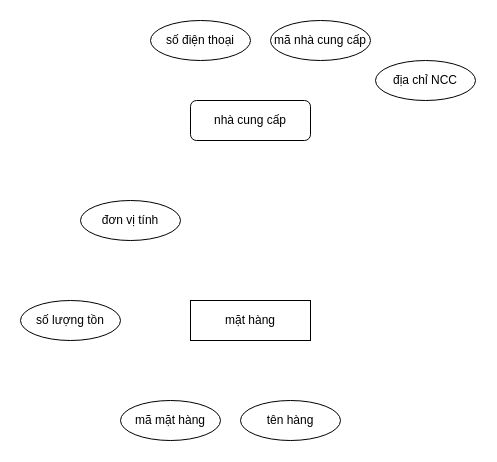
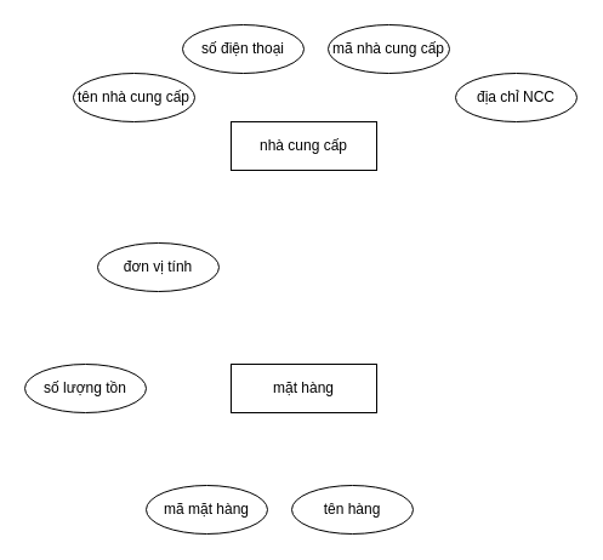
  <mxCell id="0" />
  <mxCell id="1" parent="0" />
- <mxCell id="2" value="nhà cung cấp" style="whiteSpace=wrap;html=1;rounded=1;" vertex="1" parent="1"><mxGeometry x="190" y="100" width="120" height="40" as="geometry" /></mxCell>
+ <mxCell id="2" value="nhà cung cấp" style="rounded=0;whiteSpace=wrap;html=1;" vertex="1" parent="1"><mxGeometry x="190" y="100" width="120" height="40" as="geometry" /></mxCell>
  <mxCell id="3" value="số điện thoại" style="ellipse;whiteSpace=wrap;html=1;" vertex="1" parent="1"><mxGeometry x="150" y="20" width="100" height="40" as="geometry" /></mxCell>
  <mxCell id="4" value="mã nhà cung cấp" style="ellipse;whiteSpace=wrap;html=1;" vertex="1" parent="1"><mxGeometry x="270" y="20" width="100" height="40" as="geometry" /></mxCell>
+ <mxCell id="5" value="tên nhà cung cấp" style="ellipse;whiteSpace=wrap;html=1;" vertex="1" parent="1"><mxGeometry x="60" y="60" width="100" height="40" as="geometry" /></mxCell>
  <mxCell id="6" value="địa chỉ NCC" style="ellipse;whiteSpace=wrap;html=1;" vertex="1" parent="1"><mxGeometry x="375" y="60" width="100" height="40" as="geometry" /></mxCell>
  <mxCell id="7" value="mặt hàng" style="rounded=0;whiteSpace=wrap;html=1;" vertex="1" parent="1"><mxGeometry x="190" y="300" width="120" height="40" as="geometry" /></mxCell>
  <mxCell id="8" value="đơn vị tính" style="ellipse;whiteSpace=wrap;html=1;" vertex="1" parent="1"><mxGeometry x="80" y="200" width="100" height="40" as="geometry" /></mxCell>
  <mxCell id="9" value="số lượng tồn" style="ellipse;whiteSpace=wrap;html=1;" vertex="1" parent="1"><mxGeometry x="20" y="300" width="100" height="40" as="geometry" /></mxCell>
  <mxCell id="10" value="mã mặt hàng" style="ellipse;whiteSpace=wrap;html=1;" vertex="1" parent="1"><mxGeometry x="120" y="400" width="100" height="40" as="geometry" /></mxCell>
  <mxCell id="11" value="tên hàng" style="ellipse;whiteSpace=wrap;html=1;" vertex="1" parent="1"><mxGeometry x="240" y="400" width="100" height="40" as="geometry" /></mxCell>
